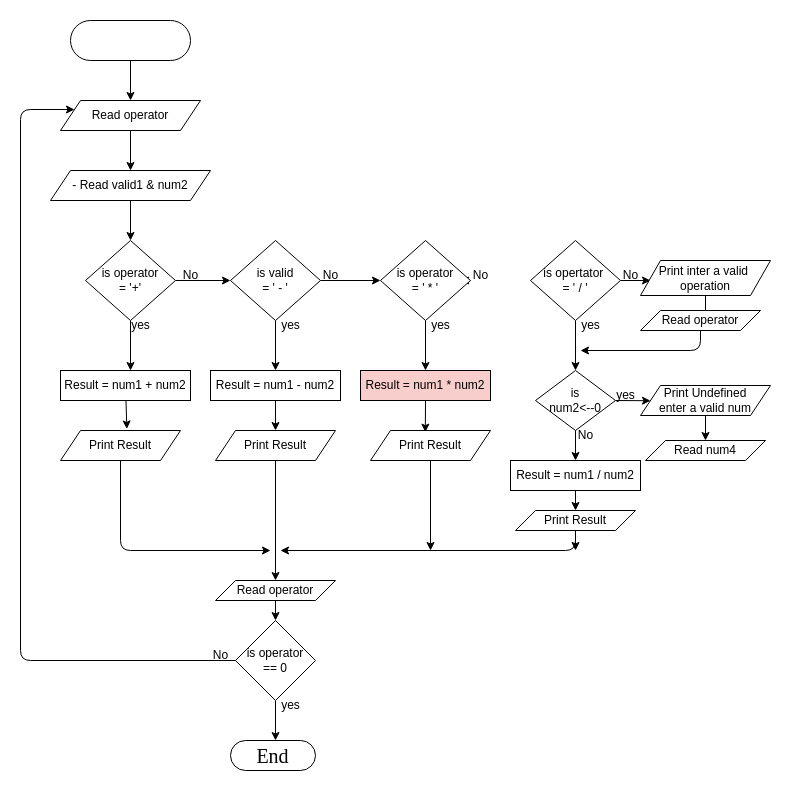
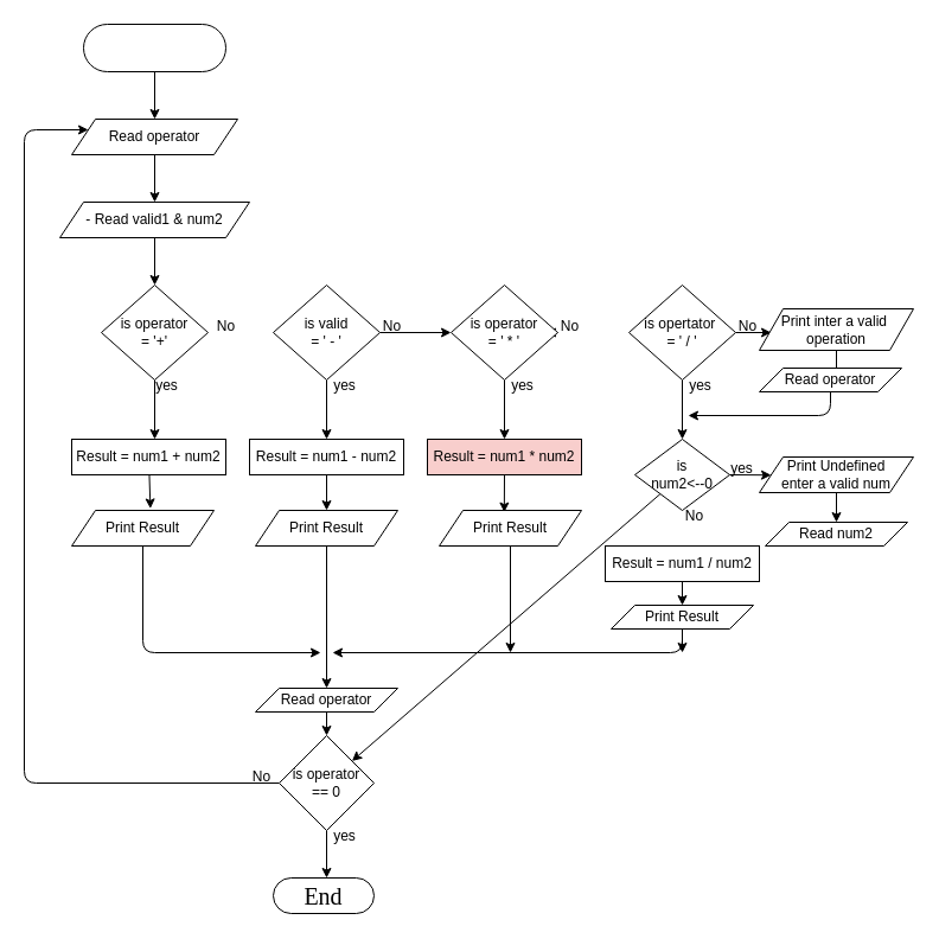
  <mxCell id="0" />
  <mxCell id="1" parent="0" />
  <mxCell id="2" style="edgeStyle=none;hachureGap=4;html=1;fontFamily=Comic Sans MS;fontSize=16;rounded=1;" parent="1" source="3" edge="1"><mxGeometry relative="1" as="geometry"><mxPoint x="130" y="100" as="targetPoint" /></mxGeometry></mxCell>
  <mxCell id="3" value="" style="whiteSpace=wrap;html=1;hachureGap=4;fontFamily=Comic Sans MS;fontSize=20;rounded=1;arcSize=50;" parent="1" vertex="1"><mxGeometry x="70" y="20" width="120" height="40" as="geometry" /></mxCell>
  <mxCell id="4" style="edgeStyle=none;html=1;" parent="1" source="5" edge="1"><mxGeometry relative="1" as="geometry"><mxPoint x="130" y="170" as="targetPoint" /></mxGeometry></mxCell>
  <mxCell id="5" value="Read operator" style="shape=parallelogram;perimeter=parallelogramPerimeter;whiteSpace=wrap;html=1;fixedSize=1;" parent="1" vertex="1"><mxGeometry x="60" y="100" width="140" height="30" as="geometry" /></mxCell>
  <mxCell id="6" style="edgeStyle=none;html=1;" parent="1" source="7" edge="1"><mxGeometry relative="1" as="geometry"><mxPoint x="130" y="240" as="targetPoint" /></mxGeometry></mxCell>
  <mxCell id="7" value="- Read valid1 &amp;amp; num2" style="shape=parallelogram;perimeter=parallelogramPerimeter;whiteSpace=wrap;html=1;fixedSize=1;" parent="1" vertex="1"><mxGeometry x="50" y="170" width="160" height="30" as="geometry" /></mxCell>
- <mxCell id="8" style="edgeStyle=none;html=1;entryX=0;entryY=0.5;entryDx=0;entryDy=0;" parent="1" source="10" target="13" edge="1"><mxGeometry relative="1" as="geometry"><mxPoint x="220" y="280" as="targetPoint" /></mxGeometry></mxCell>
  <mxCell id="9" style="edgeStyle=none;html=1;" parent="1" source="10" edge="1"><mxGeometry relative="1" as="geometry"><mxPoint x="130" y="370" as="targetPoint" /></mxGeometry></mxCell>
  <mxCell id="10" value="is operator&lt;br&gt;= '+'" style="rhombus;whiteSpace=wrap;html=1;" parent="1" vertex="1"><mxGeometry x="85" y="240" width="90" height="80" as="geometry" /></mxCell>
  <mxCell id="11" style="edgeStyle=none;html=1;" parent="1" source="13" edge="1"><mxGeometry relative="1" as="geometry"><mxPoint x="380" y="280" as="targetPoint" /></mxGeometry></mxCell>
  <mxCell id="12" value="" style="edgeStyle=none;html=1;" parent="1" source="13" target="23" edge="1"><mxGeometry relative="1" as="geometry" /></mxCell>
  <mxCell id="13" value="is valid&lt;br&gt;= ' - '" style="rhombus;whiteSpace=wrap;html=1;" parent="1" vertex="1"><mxGeometry x="230" y="240" width="90" height="80" as="geometry" /></mxCell>
  <mxCell id="14" style="edgeStyle=none;html=1;" parent="1" source="16" edge="1"><mxGeometry relative="1" as="geometry"><mxPoint x="460" y="280" as="targetPoint" /></mxGeometry></mxCell>
  <mxCell id="15" style="edgeStyle=none;html=1;entryX=0.5;entryY=0;entryDx=0;entryDy=0;" parent="1" source="16" target="25" edge="1"><mxGeometry relative="1" as="geometry"><mxPoint x="385" y="370" as="targetPoint" /></mxGeometry></mxCell>
  <mxCell id="16" value="is operator&lt;br&gt;= ' * '" style="rhombus;whiteSpace=wrap;html=1;" parent="1" vertex="1"><mxGeometry x="380" y="240" width="90" height="80" as="geometry" /></mxCell>
  <mxCell id="17" style="edgeStyle=none;html=1;" parent="1" source="19" edge="1"><mxGeometry relative="1" as="geometry"><mxPoint x="575" y="370" as="targetPoint" /></mxGeometry></mxCell>
  <mxCell id="18" style="edgeStyle=none;html=1;exitX=1;exitY=0.5;exitDx=0;exitDy=0;" edge="1" parent="1" source="19"><mxGeometry relative="1" as="geometry"><mxPoint x="650" y="280" as="targetPoint" /></mxGeometry></mxCell>
  <mxCell id="19" value="is opertator&amp;nbsp;&lt;br&gt;= ' / '" style="rhombus;whiteSpace=wrap;html=1;" parent="1" vertex="1"><mxGeometry x="530" y="240" width="90" height="80" as="geometry" /></mxCell>
  <mxCell id="20" style="edgeStyle=none;html=1;entryX=0.553;entryY=-0.052;entryDx=0;entryDy=0;entryPerimeter=0;" parent="1" source="21" target="32" edge="1"><mxGeometry relative="1" as="geometry" /></mxCell>
  <mxCell id="21" value="Result = num1 + num2" style="whiteSpace=wrap;html=1;" parent="1" vertex="1"><mxGeometry x="60" y="370" width="130" height="30" as="geometry" /></mxCell>
  <mxCell id="22" style="edgeStyle=none;html=1;entryX=0.5;entryY=0;entryDx=0;entryDy=0;" parent="1" source="23" target="37" edge="1"><mxGeometry relative="1" as="geometry" /></mxCell>
  <mxCell id="23" value="Result = num1 - num2" style="whiteSpace=wrap;html=1;" parent="1" vertex="1"><mxGeometry x="210" y="370" width="130" height="30" as="geometry" /></mxCell>
  <mxCell id="24" style="edgeStyle=none;html=1;exitX=0.5;exitY=1;exitDx=0;exitDy=0;entryX=0.457;entryY=0.055;entryDx=0;entryDy=0;entryPerimeter=0;" parent="1" source="25" target="39" edge="1"><mxGeometry relative="1" as="geometry" /></mxCell>
  <mxCell id="25" value="Result = num1 * num2" style="whiteSpace=wrap;html=1;fillColor=#f8cecc;" parent="1" vertex="1"><mxGeometry x="360" y="370" width="130" height="30" as="geometry" /></mxCell>
  <mxCell id="26" style="edgeStyle=none;html=1;entryX=0.5;entryY=0;entryDx=0;entryDy=0;" parent="1" source="27" target="35" edge="1"><mxGeometry relative="1" as="geometry" /></mxCell>
  <mxCell id="27" value="Result = num1 / num2" style="whiteSpace=wrap;html=1;" parent="1" vertex="1"><mxGeometry x="510" y="460" width="130" height="30" as="geometry" /></mxCell>
- <mxCell id="28" style="edgeStyle=none;html=1;entryX=0.5;entryY=0;entryDx=0;entryDy=0;" parent="1" source="30" target="27" edge="1"><mxGeometry relative="1" as="geometry" /></mxCell>
+ <mxCell id="28" style="edgeStyle=none;html=1;" parent="1" source="30" target="44" edge="1"><mxGeometry relative="1" as="geometry" /></mxCell>
  <mxCell id="29" style="edgeStyle=none;html=1;exitX=1;exitY=0.5;exitDx=0;exitDy=0;" parent="1" source="30" edge="1"><mxGeometry relative="1" as="geometry"><mxPoint x="650" y="400.25" as="targetPoint" /></mxGeometry></mxCell>
  <mxCell id="30" value="is &lt;br&gt;num2&amp;lt;--0" style="rhombus;whiteSpace=wrap;html=1;" parent="1" vertex="1"><mxGeometry x="535" y="370" width="80" height="60" as="geometry" /></mxCell>
  <mxCell id="31" style="edgeStyle=none;html=1;exitX=0.5;exitY=1;exitDx=0;exitDy=0;" parent="1" source="32" edge="1"><mxGeometry relative="1" as="geometry"><mxPoint x="270" y="550" as="targetPoint" /><Array as="points"><mxPoint x="120" y="550" /></Array></mxGeometry></mxCell>
  <mxCell id="32" value="Print Result" style="shape=parallelogram;perimeter=parallelogramPerimeter;whiteSpace=wrap;html=1;fixedSize=1;" parent="1" vertex="1"><mxGeometry x="60" y="430" width="120" height="30" as="geometry" /></mxCell>
  <mxCell id="33" style="edgeStyle=none;html=1;" parent="1" source="35" edge="1"><mxGeometry relative="1" as="geometry"><mxPoint x="575" y="550" as="targetPoint" /></mxGeometry></mxCell>
  <mxCell id="34" style="edgeStyle=none;html=1;" parent="1" source="35" edge="1"><mxGeometry relative="1" as="geometry"><mxPoint x="280" y="550" as="targetPoint" /><Array as="points"><mxPoint x="575" y="550" /></Array></mxGeometry></mxCell>
  <mxCell id="35" value="Print Result" style="shape=parallelogram;perimeter=parallelogramPerimeter;whiteSpace=wrap;html=1;fixedSize=1;" parent="1" vertex="1"><mxGeometry x="515" y="510" width="120" height="20" as="geometry" /></mxCell>
  <mxCell id="36" style="edgeStyle=none;html=1;entryX=0.5;entryY=0;entryDx=0;entryDy=0;" parent="1" source="37" target="41" edge="1"><mxGeometry relative="1" as="geometry"><mxPoint x="275" y="550" as="targetPoint" /><Array as="points"><mxPoint x="275" y="580" /></Array></mxGeometry></mxCell>
  <mxCell id="37" value="Print Result" style="shape=parallelogram;perimeter=parallelogramPerimeter;whiteSpace=wrap;html=1;fixedSize=1;" parent="1" vertex="1"><mxGeometry x="215" y="430" width="120" height="30" as="geometry" /></mxCell>
  <mxCell id="38" style="edgeStyle=none;html=1;" parent="1" source="39" edge="1"><mxGeometry relative="1" as="geometry"><mxPoint x="430" y="550" as="targetPoint" /></mxGeometry></mxCell>
  <mxCell id="39" value="Print Result" style="shape=parallelogram;perimeter=parallelogramPerimeter;whiteSpace=wrap;html=1;fixedSize=1;" parent="1" vertex="1"><mxGeometry x="370" y="430" width="120" height="30" as="geometry" /></mxCell>
  <mxCell id="40" style="edgeStyle=none;html=1;" parent="1" source="41" edge="1"><mxGeometry relative="1" as="geometry"><mxPoint x="275" y="620" as="targetPoint" /></mxGeometry></mxCell>
  <mxCell id="41" value="Read operator" style="shape=parallelogram;perimeter=parallelogramPerimeter;whiteSpace=wrap;html=1;fixedSize=1;" parent="1" vertex="1"><mxGeometry x="215" y="580" width="120" height="20" as="geometry" /></mxCell>
  <mxCell id="42" style="edgeStyle=none;html=1;" parent="1" source="44" edge="1"><mxGeometry relative="1" as="geometry"><mxPoint x="275" y="740" as="targetPoint" /></mxGeometry></mxCell>
  <mxCell id="43" style="edgeStyle=none;html=1;entryX=0;entryY=0.25;entryDx=0;entryDy=0;" parent="1" source="44" target="5" edge="1"><mxGeometry relative="1" as="geometry"><Array as="points"><mxPoint x="20" y="660" /><mxPoint x="20" y="109" /></Array></mxGeometry></mxCell>
  <mxCell id="44" value="is operator&lt;br&gt;== 0" style="rhombus;whiteSpace=wrap;html=1;" parent="1" vertex="1"><mxGeometry x="235" y="620" width="80" height="80" as="geometry" /></mxCell>
  <mxCell id="45" value="End" style="whiteSpace=wrap;html=1;hachureGap=4;fontFamily=Comic Sans MS;fontSize=20;rounded=1;arcSize=50;" parent="1" vertex="1"><mxGeometry x="230" y="740" width="85" height="30" as="geometry" /></mxCell>
  <mxCell id="46" style="edgeStyle=none;html=1;" parent="1" source="47" edge="1"><mxGeometry relative="1" as="geometry"><mxPoint x="705" y="440" as="targetPoint" /></mxGeometry></mxCell>
  <mxCell id="47" value="Print Undefined&lt;br&gt;enter a valid num" style="shape=parallelogram;perimeter=parallelogramPerimeter;whiteSpace=wrap;html=1;fixedSize=1;" parent="1" vertex="1"><mxGeometry x="640" y="385" width="130" height="30" as="geometry" /></mxCell>
- <mxCell id="48" value="Read num4" style="shape=parallelogram;perimeter=parallelogramPerimeter;whiteSpace=wrap;html=1;fixedSize=1;" parent="1" vertex="1"><mxGeometry x="645" y="440" width="120" height="20" as="geometry" /></mxCell>
+ <mxCell id="48" value="Read num2" style="shape=parallelogram;perimeter=parallelogramPerimeter;whiteSpace=wrap;html=1;fixedSize=1;" parent="1" vertex="1"><mxGeometry x="645" y="440" width="120" height="20" as="geometry" /></mxCell>
  <mxCell id="49" value="yes" style="text;html=1;align=center;verticalAlign=middle;resizable=0;points=[];autosize=1;strokeColor=none;fillColor=none;" vertex="1" parent="1"><mxGeometry x="120" y="310" width="40" height="30" as="geometry" /></mxCell>
  <mxCell id="50" value="yes" style="text;html=1;align=center;verticalAlign=middle;resizable=0;points=[];autosize=1;strokeColor=none;fillColor=none;" vertex="1" parent="1"><mxGeometry x="270" y="310" width="40" height="30" as="geometry" /></mxCell>
  <mxCell id="51" value="yes" style="text;html=1;align=center;verticalAlign=middle;resizable=0;points=[];autosize=1;strokeColor=none;fillColor=none;" vertex="1" parent="1"><mxGeometry x="420" y="310" width="40" height="30" as="geometry" /></mxCell>
  <mxCell id="52" value="yes" style="text;html=1;align=center;verticalAlign=middle;resizable=0;points=[];autosize=1;strokeColor=none;fillColor=none;" vertex="1" parent="1"><mxGeometry x="570" y="310" width="40" height="30" as="geometry" /></mxCell>
  <mxCell id="53" value="No" style="text;html=1;align=center;verticalAlign=middle;resizable=0;points=[];autosize=1;strokeColor=none;fillColor=none;" vertex="1" parent="1"><mxGeometry x="460" y="260" width="40" height="30" as="geometry" /></mxCell>
  <mxCell id="54" value="No" style="text;html=1;align=center;verticalAlign=middle;resizable=0;points=[];autosize=1;strokeColor=none;fillColor=none;" vertex="1" parent="1"><mxGeometry x="310" y="260" width="40" height="30" as="geometry" /></mxCell>
  <mxCell id="55" value="No" style="text;html=1;align=center;verticalAlign=middle;resizable=0;points=[];autosize=1;strokeColor=none;fillColor=none;" vertex="1" parent="1"><mxGeometry x="170" y="260" width="40" height="30" as="geometry" /></mxCell>
  <mxCell id="56" style="edgeStyle=none;html=1;" edge="1" parent="1" source="57"><mxGeometry relative="1" as="geometry"><mxPoint x="705" y="320" as="targetPoint" /></mxGeometry></mxCell>
  <mxCell id="57" value="Print inter a valid&amp;nbsp;&lt;br&gt;operation" style="shape=parallelogram;perimeter=parallelogramPerimeter;whiteSpace=wrap;html=1;fixedSize=1;" vertex="1" parent="1"><mxGeometry x="640" y="260" width="130" height="35" as="geometry" /></mxCell>
  <mxCell id="58" style="edgeStyle=none;html=1;" edge="1" parent="1" source="59"><mxGeometry relative="1" as="geometry"><mxPoint x="580" y="350" as="targetPoint" /><Array as="points"><mxPoint x="700" y="350" /></Array></mxGeometry></mxCell>
  <mxCell id="59" value="Read operator" style="shape=parallelogram;perimeter=parallelogramPerimeter;whiteSpace=wrap;html=1;fixedSize=1;" vertex="1" parent="1"><mxGeometry x="640" y="310" width="120" height="20" as="geometry" /></mxCell>
  <mxCell id="60" value="No" style="text;html=1;align=center;verticalAlign=middle;resizable=0;points=[];autosize=1;strokeColor=none;fillColor=none;" vertex="1" parent="1"><mxGeometry x="610" y="260" width="40" height="30" as="geometry" /></mxCell>
  <mxCell id="61" value="yes" style="text;html=1;align=center;verticalAlign=middle;resizable=0;points=[];autosize=1;strokeColor=none;fillColor=none;" vertex="1" parent="1"><mxGeometry x="605" y="380" width="40" height="30" as="geometry" /></mxCell>
  <mxCell id="62" value="No" style="text;html=1;align=center;verticalAlign=middle;resizable=0;points=[];autosize=1;strokeColor=none;fillColor=none;" vertex="1" parent="1"><mxGeometry x="565" y="420" width="40" height="30" as="geometry" /></mxCell>
  <mxCell id="63" value="yes" style="text;html=1;align=center;verticalAlign=middle;resizable=0;points=[];autosize=1;strokeColor=none;fillColor=none;" vertex="1" parent="1"><mxGeometry x="270" y="690" width="40" height="30" as="geometry" /></mxCell>
  <mxCell id="64" value="No" style="text;html=1;align=center;verticalAlign=middle;resizable=0;points=[];autosize=1;strokeColor=none;fillColor=none;" vertex="1" parent="1"><mxGeometry x="200" y="640" width="40" height="30" as="geometry" /></mxCell>
